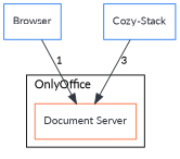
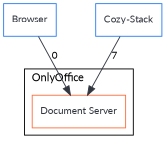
  digraph {
    nodesep=0.6
    ranksep=0.45
    splines=true
    node [color="#297EF2" fontcolor="#32363F" fontname=lato fontsize=11 margin=0.12 shape=box]
    edge [color="#32363F" fontname=lato fontsize=11]
    n1 [color="#ff6f3d" label="Document Server"]
    n2 [label=Browser]
    n3 [label="Cozy-Stack"]
    subgraph cluster_1 {
      fontname=lato
      fontsize=12
      label=OnlyOffice
      labeljust=l
      n1
    }
-   n2 -> n1 [label=1]
-   n3 -> n1 [label=3]
+   n2 -> n1 [label=0]
+   n3 -> n1 [label=7]
  }
